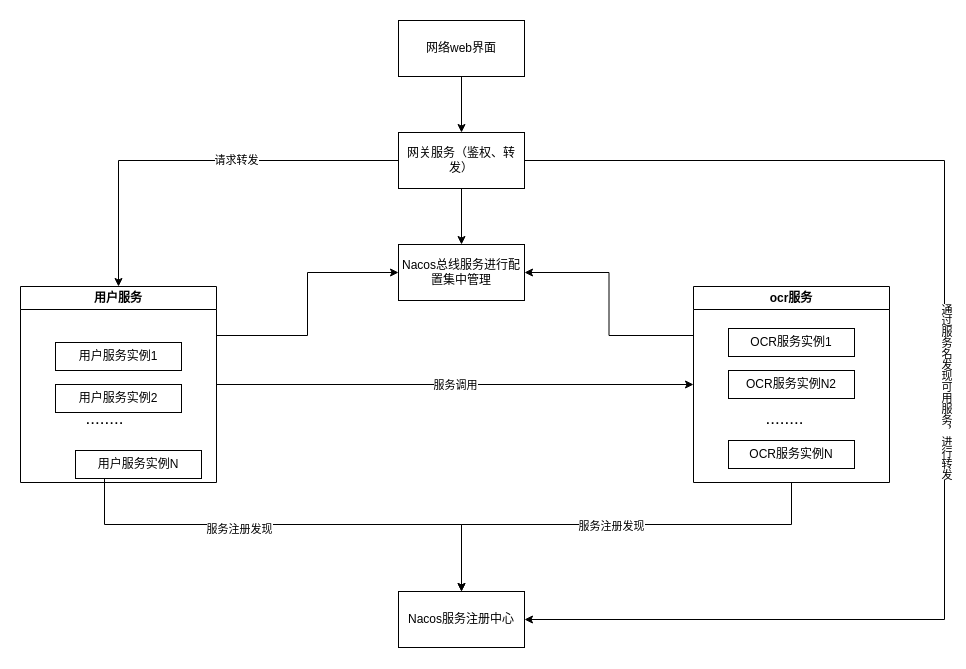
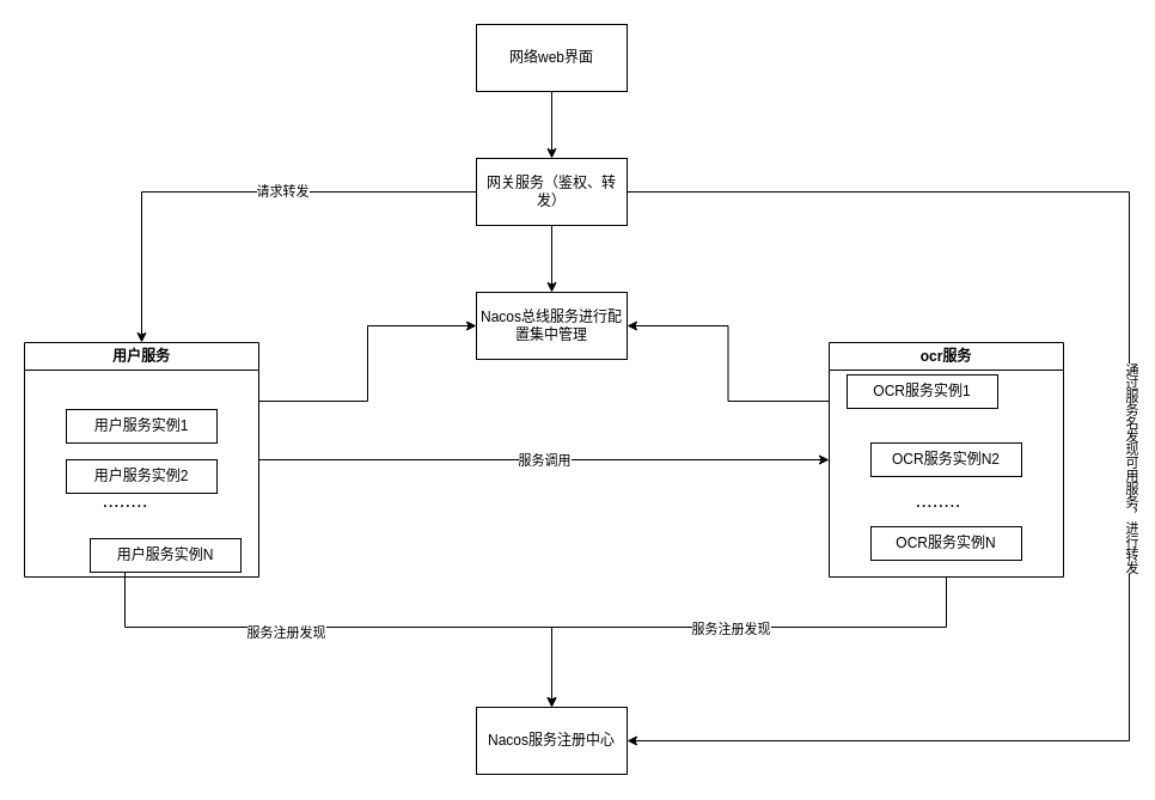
  <mxCell id="0" />
  <mxCell id="1" parent="0" />
  <mxCell id="2" value="Nacos服务注册中心" style="rounded=0;whiteSpace=wrap;html=1;" parent="1" vertex="1"><mxGeometry x="398" y="591" width="126" height="56" as="geometry" /></mxCell>
  <mxCell id="3" style="edgeStyle=orthogonalEdgeStyle;rounded=0;orthogonalLoop=1;jettySize=auto;html=1;" parent="1" source="4" target="10" edge="1"><mxGeometry relative="1" as="geometry" /></mxCell>
  <mxCell id="4" value="网络web界面" style="rounded=0;whiteSpace=wrap;html=1;" parent="1" vertex="1"><mxGeometry x="398" y="20" width="126" height="56" as="geometry" /></mxCell>
  <mxCell id="5" style="edgeStyle=orthogonalEdgeStyle;rounded=0;orthogonalLoop=1;jettySize=auto;html=1;exitX=0;exitY=0.5;exitDx=0;exitDy=0;entryX=0.5;entryY=0;entryDx=0;entryDy=0;" parent="1" source="10" target="14" edge="1"><mxGeometry relative="1" as="geometry"><mxPoint x="286" y="176" as="sourcePoint" /><mxPoint x="106" y="326" as="targetPoint" /></mxGeometry></mxCell>
  <mxCell id="6" value="请求转发" style="edgeLabel;html=1;align=center;verticalAlign=middle;resizable=0;points=[];" parent="5" vertex="1" connectable="0"><mxGeometry x="-0.195" y="-1" relative="1" as="geometry"><mxPoint as="offset" /></mxGeometry></mxCell>
  <mxCell id="7" style="edgeStyle=orthogonalEdgeStyle;rounded=0;orthogonalLoop=1;jettySize=auto;html=1;exitX=1;exitY=0.5;exitDx=0;exitDy=0;entryX=1;entryY=0.5;entryDx=0;entryDy=0;" parent="1" source="10" target="2" edge="1"><mxGeometry relative="1" as="geometry"><Array as="points"><mxPoint x="944" y="160" /><mxPoint x="944" y="619" /></Array><mxPoint x="636" y="160" as="sourcePoint" /><mxPoint x="370" y="636" as="targetPoint" /></mxGeometry></mxCell>
  <mxCell id="8" value="通过服务名发现可用服务，进行转发" style="edgeLabel;html=1;align=center;verticalAlign=middle;resizable=0;points=[];horizontal=1;textDirection=vertical-lr;" parent="7" vertex="1" connectable="0"><mxGeometry relative="1" as="geometry"><mxPoint as="offset" /></mxGeometry></mxCell>
  <mxCell id="9" style="edgeStyle=orthogonalEdgeStyle;rounded=0;orthogonalLoop=1;jettySize=auto;html=1;entryX=0.5;entryY=0;entryDx=0;entryDy=0;" parent="1" source="10" target="29" edge="1"><mxGeometry relative="1" as="geometry" /></mxCell>
  <mxCell id="10" value="网关服务（鉴权、转发）" style="whiteSpace=wrap;html=1;rounded=0;" parent="1" vertex="1"><mxGeometry x="398" y="132" width="126" height="56" as="geometry" /></mxCell>
  <mxCell id="11" style="edgeStyle=orthogonalEdgeStyle;rounded=0;orthogonalLoop=1;jettySize=auto;html=1;entryX=0;entryY=0.5;entryDx=0;entryDy=0;" parent="1" source="14" target="22" edge="1"><mxGeometry relative="1" as="geometry" /></mxCell>
  <mxCell id="12" value="服务调用" style="edgeLabel;html=1;align=center;verticalAlign=middle;resizable=0;points=[];" parent="11" vertex="1" connectable="0"><mxGeometry x="0.11" y="3" relative="1" as="geometry"><mxPoint x="-27" y="3" as="offset" /></mxGeometry></mxCell>
  <mxCell id="13" style="edgeStyle=orthogonalEdgeStyle;rounded=0;orthogonalLoop=1;jettySize=auto;html=1;entryX=0;entryY=0.5;entryDx=0;entryDy=0;exitX=1;exitY=0.25;exitDx=0;exitDy=0;" parent="1" source="14" target="29" edge="1"><mxGeometry relative="1" as="geometry" /></mxCell>
  <mxCell id="14" value="用户服务" style="swimlane;whiteSpace=wrap;html=1;" parent="1" vertex="1"><mxGeometry x="20" y="286" width="196" height="196" as="geometry" /></mxCell>
  <mxCell id="15" value="用户服务实例1" style="rounded=0;whiteSpace=wrap;html=1;" parent="14" vertex="1"><mxGeometry x="35" y="56" width="126" height="28" as="geometry" /></mxCell>
  <mxCell id="16" value="用户服务实例2" style="rounded=0;whiteSpace=wrap;html=1;" parent="14" vertex="1"><mxGeometry x="35" y="98" width="126" height="28" as="geometry" /></mxCell>
  <mxCell id="17" value="用户服务实例N" style="rounded=0;whiteSpace=wrap;html=1;" parent="14" vertex="1"><mxGeometry x="55" y="164" width="126" height="28" as="geometry" /></mxCell>
  <mxCell id="18" value="&lt;font style=&quot;font-size: 17px;&quot;&gt;........&lt;/font&gt;" style="text;html=1;align=center;verticalAlign=middle;resizable=0;points=[];autosize=1;strokeColor=none;fillColor=none;" parent="14" vertex="1"><mxGeometry x="49" y="112" width="70" height="42" as="geometry" /></mxCell>
  <mxCell id="19" style="edgeStyle=orthogonalEdgeStyle;rounded=0;orthogonalLoop=1;jettySize=auto;html=1;entryX=0.5;entryY=0;entryDx=0;entryDy=0;" parent="1" source="22" target="2" edge="1"><mxGeometry relative="1" as="geometry"><mxPoint x="279" y="636" as="targetPoint" /><Array as="points"><mxPoint x="595" y="524" /><mxPoint x="279" y="524" /></Array></mxGeometry></mxCell>
  <mxCell id="20" value="服务注册发现" style="edgeLabel;html=1;align=center;verticalAlign=middle;resizable=0;points=[];" parent="19" vertex="1" connectable="0"><mxGeometry x="0.017" y="1" relative="1" as="geometry"><mxPoint as="offset" /></mxGeometry></mxCell>
  <mxCell id="21" style="edgeStyle=orthogonalEdgeStyle;rounded=0;orthogonalLoop=1;jettySize=auto;html=1;entryX=1;entryY=0.5;entryDx=0;entryDy=0;exitX=0;exitY=0.25;exitDx=0;exitDy=0;" parent="1" source="22" target="29" edge="1"><mxGeometry relative="1" as="geometry" /></mxCell>
  <mxCell id="22" value="ocr服务" style="swimlane;whiteSpace=wrap;html=1;align=center;horizontal=1;" parent="1" vertex="1"><mxGeometry x="693" y="286" width="196" height="196" as="geometry" /></mxCell>
- <mxCell id="23" value="OCR服务实例1" style="rounded=0;whiteSpace=wrap;html=1;align=center;horizontal=1;" parent="22" vertex="1"><mxGeometry x="35" y="42" width="126" height="28" as="geometry" /></mxCell>
+ <mxCell id="23" value="OCR服务实例1" style="rounded=0;whiteSpace=wrap;html=1;align=center;horizontal=1;" parent="22" vertex="1"><mxGeometry x="15" y="27" width="126" height="28" as="geometry" /></mxCell>
  <mxCell id="24" value="OCR服务实例N2" style="rounded=0;whiteSpace=wrap;html=1;align=center;horizontal=1;" parent="22" vertex="1"><mxGeometry x="35" y="84" width="126" height="28" as="geometry" /></mxCell>
  <mxCell id="25" value="OCR服务实例N" style="rounded=0;whiteSpace=wrap;html=1;align=center;horizontal=1;" parent="22" vertex="1"><mxGeometry x="35" y="154" width="126" height="28" as="geometry" /></mxCell>
  <mxCell id="26" value="&lt;font style=&quot;font-size: 17px;&quot;&gt;........&lt;/font&gt;" style="text;html=1;align=center;verticalAlign=middle;resizable=0;points=[];autosize=1;strokeColor=none;fillColor=none;horizontal=1;" parent="22" vertex="1"><mxGeometry x="56" y="112" width="70" height="42" as="geometry" /></mxCell>
  <mxCell id="27" style="edgeStyle=orthogonalEdgeStyle;rounded=0;orthogonalLoop=1;jettySize=auto;html=1;entryX=0.5;entryY=0;entryDx=0;entryDy=0;" parent="1" source="17" target="2" edge="1"><mxGeometry relative="1" as="geometry"><mxPoint x="279" y="636" as="targetPoint" /><Array as="points"><mxPoint x="104" y="524" /><mxPoint x="461" y="524" /></Array></mxGeometry></mxCell>
  <mxCell id="28" value="服务注册发现" style="edgeLabel;html=1;align=center;verticalAlign=middle;resizable=0;points=[];" parent="27" vertex="1" connectable="0"><mxGeometry x="-0.232" y="-4" relative="1" as="geometry"><mxPoint as="offset" /></mxGeometry></mxCell>
  <mxCell id="29" value="Nacos总线服务进行配置集中管理" style="rounded=0;whiteSpace=wrap;html=1;" parent="1" vertex="1"><mxGeometry x="398" y="244" width="126" height="56" as="geometry" /></mxCell>
